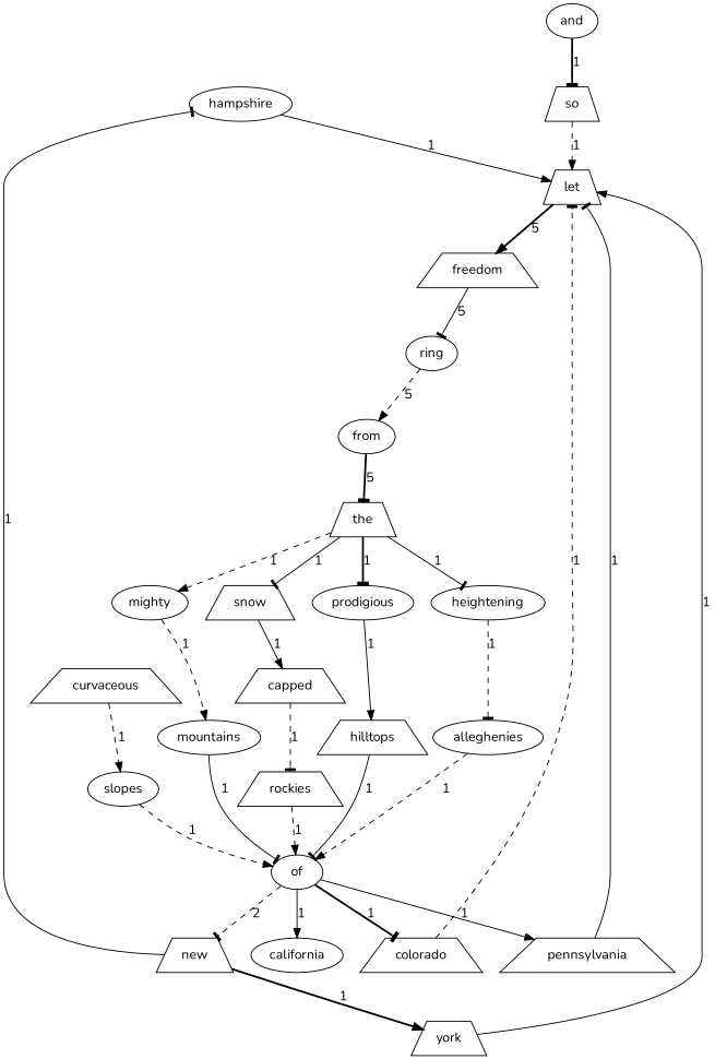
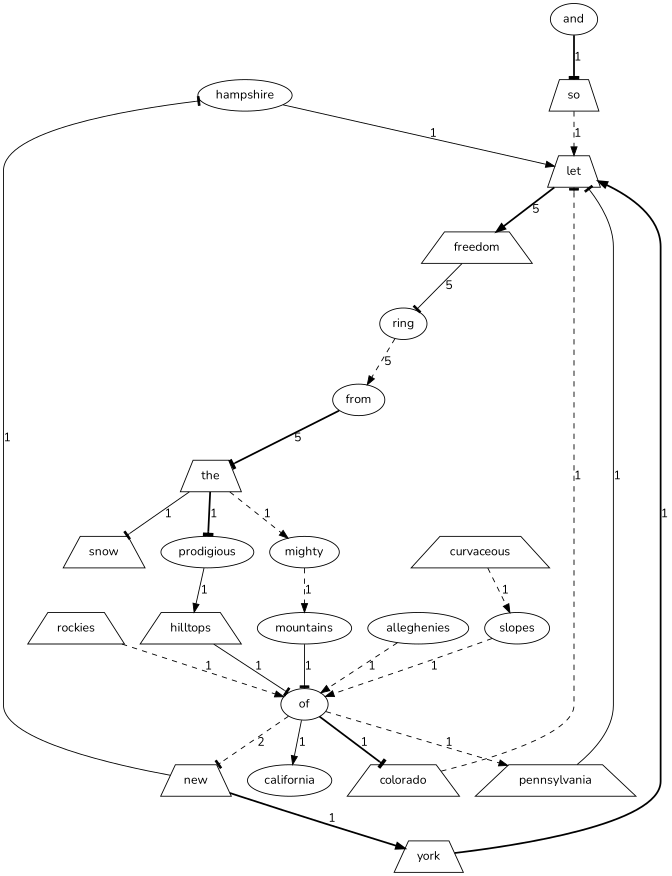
  digraph {
    fontname=Nunito
    node [fontname=Nunito shape=trapezium]
    edge [arrowhead=normal fontname=Nunito style=dashed]
    hampshire [shape=ellipse]
    let
    freedom
    ring [shape=ellipse]
    mountains [shape=ellipse]
    of [shape=ellipse]
    pennsylvania
    new
    california [shape=ellipse]
    colorado
    york
    from [shape=ellipse]
    the
    prodigious [shape=ellipse]
-   heightening [shape=ellipse]
    snow
    mighty [shape=ellipse]
-   capped
    rockies
    slopes [shape=ellipse]
    hilltops
    and [shape=ellipse]
    so
    alleghenies [shape=ellipse]
    curvaceous
    hampshire -> let [label=1 style=solid]
    let -> freedom [label=5 style=bold]
    freedom -> ring [arrowhead=tee label=5 style=solid]
    ring -> from [label=5]
    mountains -> of [arrowhead=tee label=1 style=solid]
-   of -> pennsylvania [label=1 style=solid]
+   of -> pennsylvania [label=1]
    of -> new [arrowhead=tee label=2]
    of -> california [label=1 style=solid]
    of -> colorado [arrowhead=tee label=1 style=bold]
    pennsylvania -> let [arrowhead=tee label=1 style=solid]
    new -> hampshire [arrowhead=tee label=1 style=solid]
    new -> york [label=1 style=bold]
    colorado -> let [arrowhead=tee label=1]
-   york -> let [label=1 style=solid]
+   york -> let [label=1 style=bold]
    from -> the [arrowhead=tee label=5 style=bold]
    the -> prodigious [arrowhead=tee label=1 style=bold]
-   the -> heightening [arrowhead=tee label=1 style=solid]
    the -> snow [arrowhead=tee label=1 style=solid]
    the -> mighty [label=1]
    prodigious -> hilltops [label=1 style=solid]
-   heightening -> alleghenies [arrowhead=tee label=1]
-   snow -> capped [label=1 style=solid]
    mighty -> mountains [label=1]
-   capped -> rockies [arrowhead=tee label=1]
    rockies -> of [label=1]
    slopes -> of [label=1]
    hilltops -> of [arrowhead=tee label=1 style=solid]
    and -> so [arrowhead=tee label=1 style=bold]
    so -> let [label=1]
    alleghenies -> of [label=1]
    curvaceous -> slopes [label=1]
  }
